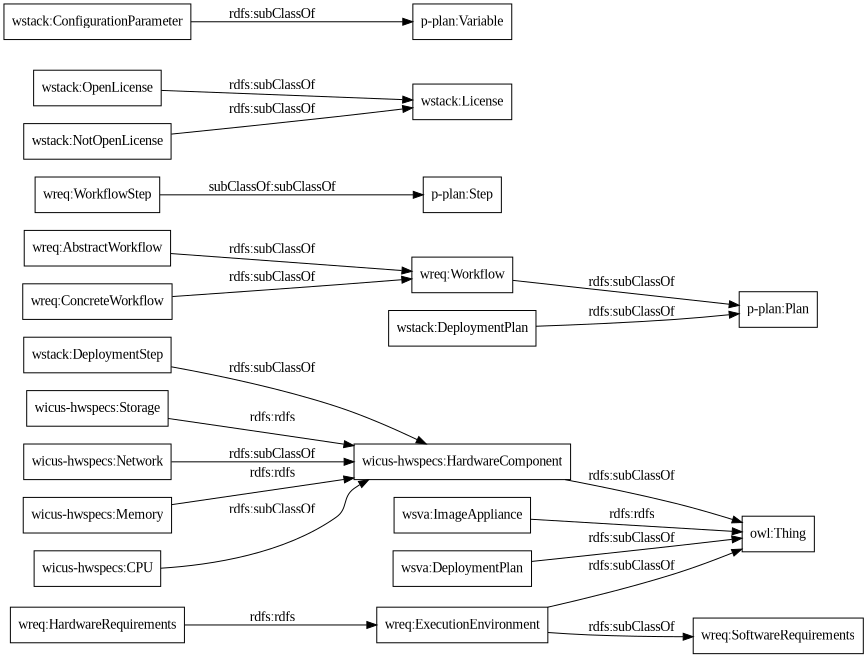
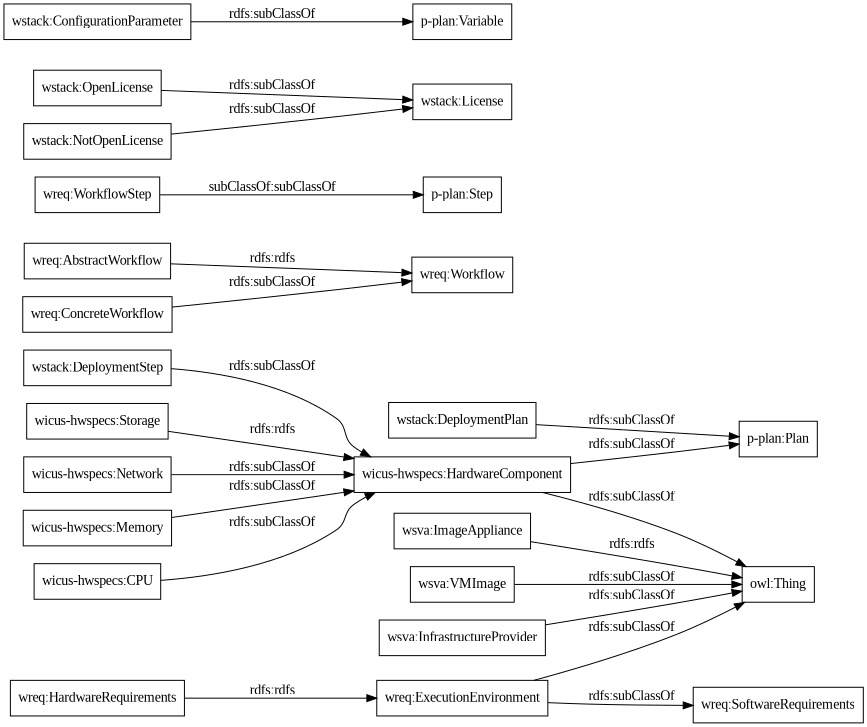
  digraph {
    fontname="Liberation Serif"
    rankdir=LR
    node [color=black fontname="Liberation Serif" shape=rectangle]
    edge [fontname="Liberation Serif"]
    "wreq:ExecutionEnvironment"
    "wreq:SoftwareRequirements"
    "owl:Thing"
    "wstack:DeploymentStep"
    "wicus-hwspecs:HardwareComponent"
    "wreq:HardwareRequirements"
    "wsva:ImageAppliance"
    "wreq:AbstractWorkflow"
    "wreq:Workflow"
    "p-plan:Plan"
    "wreq:WorkflowStep"
    "p-plan:Step"
    "wreq:ConcreteWorkflow"
    "wstack:OpenLicense"
    "wstack:License"
    "wstack:ConfigurationParameter"
    "p-plan:Variable"
    "wstack:NotOpenLicense"
    "wstack:DeploymentPlan"
    "wicus-hwspecs:Storage"
    "wicus-hwspecs:Network"
    "wicus-hwspecs:Memory"
    "wicus-hwspecs:CPU"
-   "wsva:VMImage" [label="wsva:DeploymentPlan"]
+   "wsva:VMImage"
+   "wsva:InfrastructureProvider"
    "wreq:ExecutionEnvironment" -> "wreq:SoftwareRequirements" [label="rdfs:subClassOf"]
    "wreq:ExecutionEnvironment" -> "owl:Thing" [label="rdfs:subClassOf"]
    "wstack:DeploymentStep" -> "wicus-hwspecs:HardwareComponent" [label="rdfs:subClassOf"]
    "wicus-hwspecs:HardwareComponent" -> "owl:Thing" [label="rdfs:subClassOf"]
    "wreq:HardwareRequirements" -> "wreq:ExecutionEnvironment" [label="rdfs:rdfs"]
    "wsva:ImageAppliance" -> "owl:Thing" [label="rdfs:rdfs"]
-   "wreq:AbstractWorkflow" -> "wreq:Workflow" [label="rdfs:subClassOf"]
-   "wreq:Workflow" -> "p-plan:Plan" [label="rdfs:subClassOf"]
+   "wreq:AbstractWorkflow" -> "wreq:Workflow" [label="rdfs:rdfs"]
+   "wicus-hwspecs:HardwareComponent" -> "p-plan:Plan" [label="rdfs:subClassOf"]
    "wreq:WorkflowStep" -> "p-plan:Step" [label="subClassOf:subClassOf"]
    "wreq:ConcreteWorkflow" -> "wreq:Workflow" [label="rdfs:subClassOf"]
    "wstack:OpenLicense" -> "wstack:License" [label="rdfs:subClassOf"]
    "wstack:ConfigurationParameter" -> "p-plan:Variable" [label="rdfs:subClassOf"]
    "wstack:NotOpenLicense" -> "wstack:License" [label="rdfs:subClassOf"]
    "wstack:DeploymentPlan" -> "p-plan:Plan" [label="rdfs:subClassOf"]
    "wicus-hwspecs:Storage" -> "wicus-hwspecs:HardwareComponent" [label="rdfs:rdfs"]
    "wicus-hwspecs:Network" -> "wicus-hwspecs:HardwareComponent" [label="rdfs:subClassOf"]
-   "wicus-hwspecs:Memory" -> "wicus-hwspecs:HardwareComponent" [label="rdfs:rdfs"]
+   "wicus-hwspecs:Memory" -> "wicus-hwspecs:HardwareComponent" [label="rdfs:subClassOf"]
    "wicus-hwspecs:CPU" -> "wicus-hwspecs:HardwareComponent" [label="rdfs:subClassOf"]
    "wsva:VMImage" -> "owl:Thing" [label="rdfs:subClassOf"]
+   "wsva:InfrastructureProvider" -> "owl:Thing" [label="rdfs:subClassOf"]
  }
